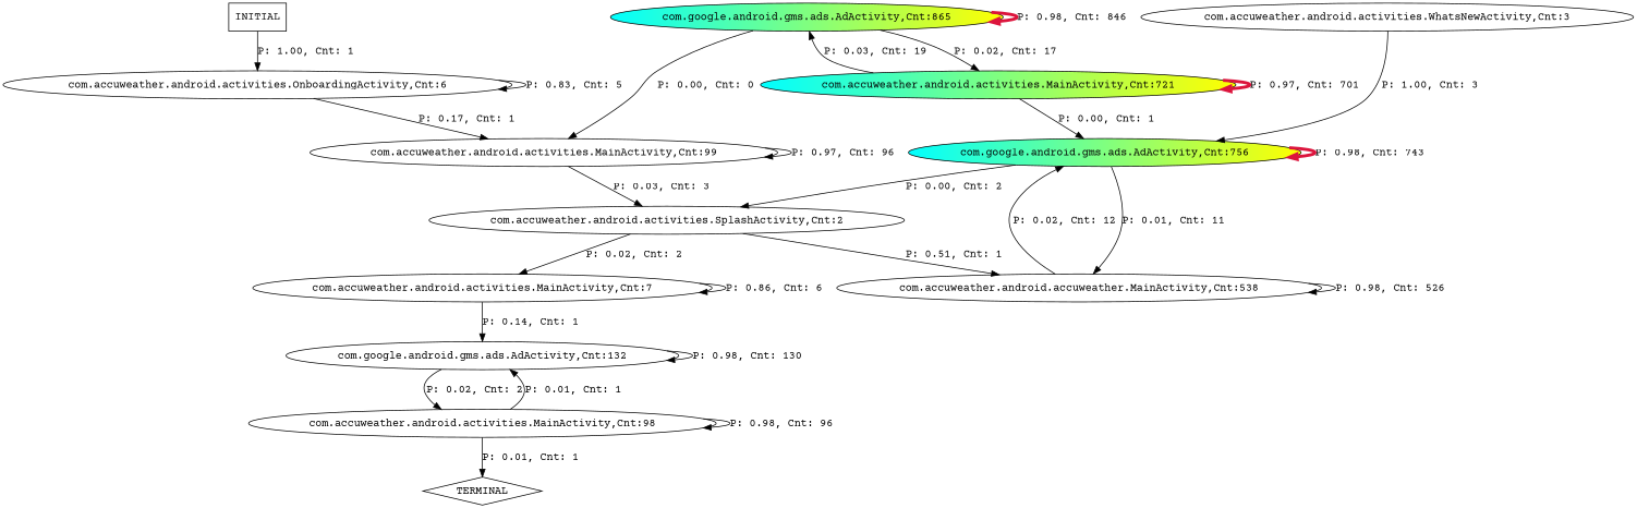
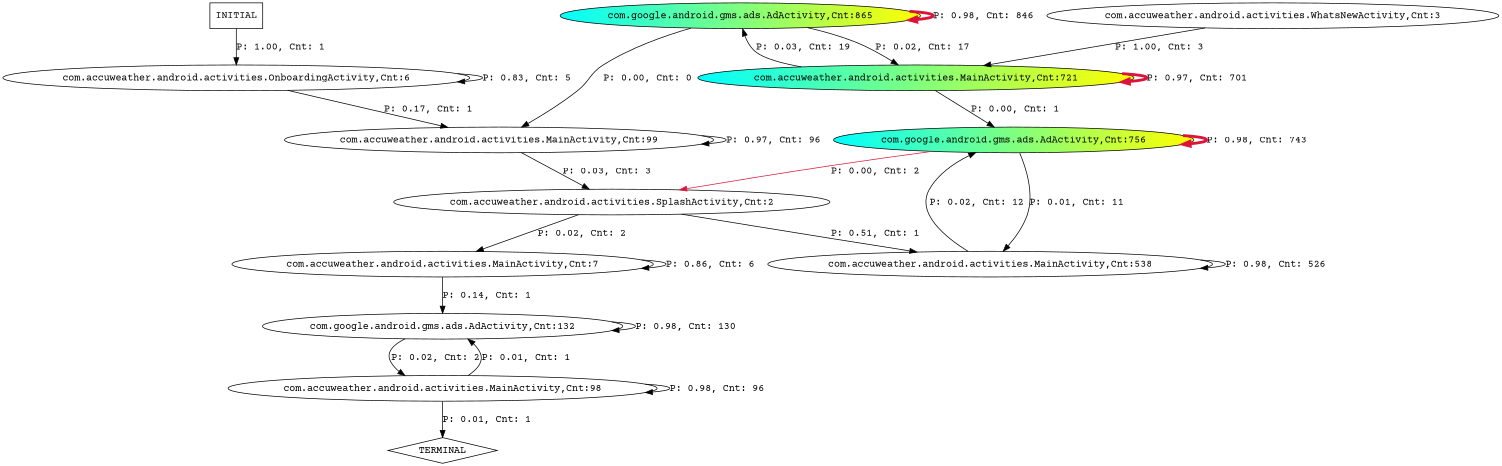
  digraph {
    fontname="Courier Prime"
    node [fontname="Courier Prime"]
    edge [fontname="Courier Prime"]
    n1 [fillcolor="cyan:yellow" label="com.google.android.gms.ads.AdActivity,Cnt:865" style=filled]
    n2 [fillcolor="cyan:yellow" label="com.accuweather.android.activities.MainActivity,Cnt:721" style=filled]
    n3 [label="com.accuweather.android.activities.MainActivity,Cnt:99"]
    n4 [fillcolor="cyan:yellow" label="com.google.android.gms.ads.AdActivity,Cnt:756" style=filled]
    n5 [label="com.accuweather.android.activities.SplashActivity,Cnt:2"]
-   n6 [label="com.accuweather.android.accuweather.MainActivity,Cnt:538"]
+   n6 [label="com.accuweather.android.activities.MainActivity,Cnt:538"]
    n7 [label="com.accuweather.android.activities.MainActivity,Cnt:7"]
    n8 [label="com.google.android.gms.ads.AdActivity,Cnt:132"]
    n9 [label="com.accuweather.android.activities.MainActivity,Cnt:98"]
    n10 [label=TERMINAL shape=diamond]
    n11 [label="com.accuweather.android.activities.WhatsNewActivity,Cnt:3"]
    n12 [label="com.accuweather.android.activities.OnboardingActivity,Cnt:6"]
    n13 [label=INITIAL shape=box]
    n1 -> n1 [color=crimson label="P: 0.98, Cnt: 846" penwidth=4]
    n1 -> n2 [label="P: 0.02, Cnt: 17"]
    n1 -> n3 [label="P: 0.00, Cnt: 0"]
    n2 -> n1 [label="P: 0.03, Cnt: 19"]
    n2 -> n2 [color=crimson label="P: 0.97, Cnt: 701" penwidth=4]
    n2 -> n4 [label="P: 0.00, Cnt: 1"]
    n3 -> n3 [label="P: 0.97, Cnt: 96"]
    n3 -> n5 [label="P: 0.03, Cnt: 3"]
    n4 -> n4 [color=crimson label="P: 0.98, Cnt: 743" penwidth=4]
-   n4 -> n5 [label="P: 0.00, Cnt: 2"]
+   n4 -> n5 [label="P: 0.00, Cnt: 2" color=crimson]
    n4 -> n6 [label="P: 0.01, Cnt: 11"]
    n5 -> n6 [label="P: 0.51, Cnt: 1"]
    n5 -> n7 [label="P: 0.02, Cnt: 2"]
    n6 -> n4 [label="P: 0.02, Cnt: 12"]
    n6 -> n6 [label="P: 0.98, Cnt: 526"]
    n7 -> n7 [label="P: 0.86, Cnt: 6"]
    n7 -> n8 [label="P: 0.14, Cnt: 1"]
    n8 -> n8 [label="P: 0.98, Cnt: 130"]
    n8 -> n9 [label="P: 0.02, Cnt: 2"]
    n9 -> n8 [label="P: 0.01, Cnt: 1"]
    n9 -> n9 [label="P: 0.98, Cnt: 96"]
    n9 -> n10 [label="P: 0.01, Cnt: 1"]
-   n11 -> n4 [label="P: 1.00, Cnt: 3"]
+   n11 -> n2 [label="P: 1.00, Cnt: 3"]
    n12 -> n3 [label="P: 0.17, Cnt: 1"]
    n12 -> n12 [label="P: 0.83, Cnt: 5"]
    n13 -> n12 [label="P: 1.00, Cnt: 1"]
  }
